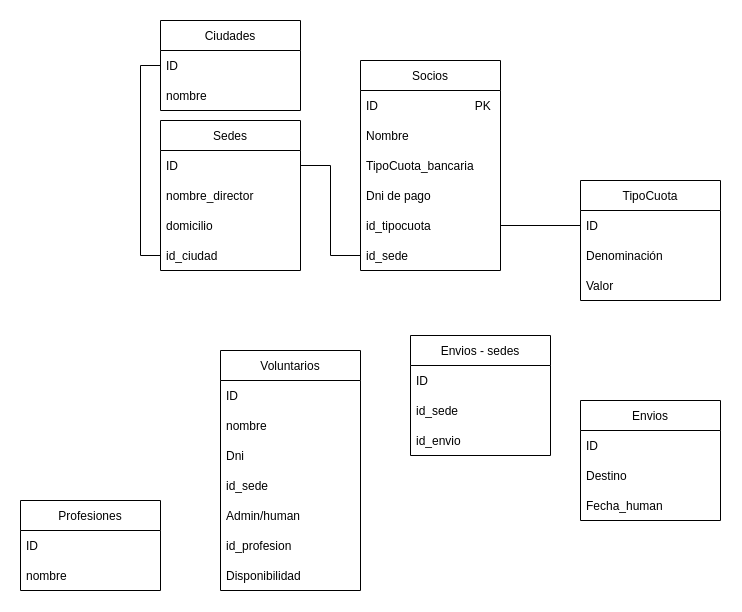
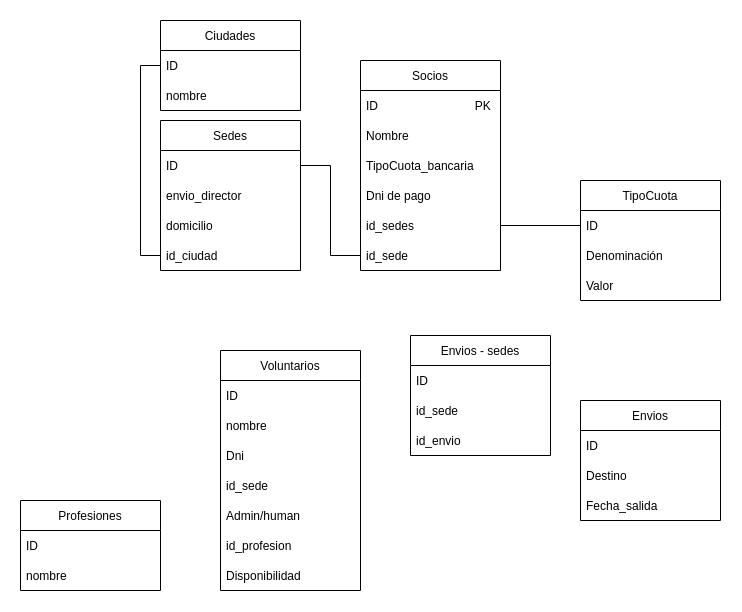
  <mxCell id="0" />
  <mxCell id="1" parent="0" />
  <mxCell id="2" value="Socios" style="swimlane;fontStyle=0;childLayout=stackLayout;horizontal=1;startSize=30;horizontalStack=0;resizeParent=1;resizeParentMax=0;resizeLast=0;collapsible=1;marginBottom=0;" vertex="1" parent="1"><mxGeometry x="360" y="60" width="140" height="210" as="geometry" /></mxCell>
  <mxCell id="3" value="ID                             PK" style="text;strokeColor=none;fillColor=none;align=left;verticalAlign=middle;spacingLeft=4;spacingRight=4;overflow=hidden;points=[[0,0.5],[1,0.5]];portConstraint=eastwest;rotatable=0;" vertex="1" parent="2"><mxGeometry y="30" width="140" height="30" as="geometry" /></mxCell>
  <mxCell id="4" value="Nombre" style="text;strokeColor=none;fillColor=none;align=left;verticalAlign=middle;spacingLeft=4;spacingRight=4;overflow=hidden;points=[[0,0.5],[1,0.5]];portConstraint=eastwest;rotatable=0;" vertex="1" parent="2"><mxGeometry y="60" width="140" height="30" as="geometry" /></mxCell>
  <mxCell id="5" value="TipoCuota_bancaria" style="text;strokeColor=none;fillColor=none;align=left;verticalAlign=middle;spacingLeft=4;spacingRight=4;overflow=hidden;points=[[0,0.5],[1,0.5]];portConstraint=eastwest;rotatable=0;" vertex="1" parent="2"><mxGeometry y="90" width="140" height="30" as="geometry" /></mxCell>
  <mxCell id="6" value="Dni de pago" style="text;strokeColor=none;fillColor=none;align=left;verticalAlign=middle;spacingLeft=4;spacingRight=4;overflow=hidden;points=[[0,0.5],[1,0.5]];portConstraint=eastwest;rotatable=0;" vertex="1" parent="2"><mxGeometry y="120" width="140" height="30" as="geometry" /></mxCell>
- <mxCell id="7" value="id_tipocuota" style="text;strokeColor=none;fillColor=none;align=left;verticalAlign=middle;spacingLeft=4;spacingRight=4;overflow=hidden;points=[[0,0.5],[1,0.5]];portConstraint=eastwest;rotatable=0;" vertex="1" parent="2"><mxGeometry y="150" width="140" height="30" as="geometry" /></mxCell>
+ <mxCell id="7" value="id_sedes" style="text;strokeColor=none;fillColor=none;align=left;verticalAlign=middle;spacingLeft=4;spacingRight=4;overflow=hidden;points=[[0,0.5],[1,0.5]];portConstraint=eastwest;rotatable=0;" vertex="1" parent="2"><mxGeometry y="150" width="140" height="30" as="geometry" /></mxCell>
  <mxCell id="8" value="id_sede" style="text;strokeColor=none;fillColor=none;align=left;verticalAlign=middle;spacingLeft=4;spacingRight=4;overflow=hidden;points=[[0,0.5],[1,0.5]];portConstraint=eastwest;rotatable=0;" vertex="1" parent="2"><mxGeometry y="180" width="140" height="30" as="geometry" /></mxCell>
  <mxCell id="9" value="TipoCuota" style="swimlane;fontStyle=0;childLayout=stackLayout;horizontal=1;startSize=30;horizontalStack=0;resizeParent=1;resizeParentMax=0;resizeLast=0;collapsible=1;marginBottom=0;" vertex="1" parent="1"><mxGeometry x="580" y="180" width="140" height="120" as="geometry" /></mxCell>
  <mxCell id="10" value="ID" style="text;strokeColor=none;fillColor=none;align=left;verticalAlign=middle;spacingLeft=4;spacingRight=4;overflow=hidden;points=[[0,0.5],[1,0.5]];portConstraint=eastwest;rotatable=0;" vertex="1" parent="9"><mxGeometry y="30" width="140" height="30" as="geometry" /></mxCell>
  <mxCell id="11" value="Denominación" style="text;strokeColor=none;fillColor=none;align=left;verticalAlign=middle;spacingLeft=4;spacingRight=4;overflow=hidden;points=[[0,0.5],[1,0.5]];portConstraint=eastwest;rotatable=0;" vertex="1" parent="9"><mxGeometry y="60" width="140" height="30" as="geometry" /></mxCell>
  <mxCell id="12" value="Valor" style="text;strokeColor=none;fillColor=none;align=left;verticalAlign=middle;spacingLeft=4;spacingRight=4;overflow=hidden;points=[[0,0.5],[1,0.5]];portConstraint=eastwest;rotatable=0;" vertex="1" parent="9"><mxGeometry y="90" width="140" height="30" as="geometry" /></mxCell>
  <mxCell id="13" value="Sedes" style="swimlane;fontStyle=0;childLayout=stackLayout;horizontal=1;startSize=30;horizontalStack=0;resizeParent=1;resizeParentMax=0;resizeLast=0;collapsible=1;marginBottom=0;" vertex="1" parent="1"><mxGeometry x="160" y="120" width="140" height="150" as="geometry" /></mxCell>
  <mxCell id="14" value="ID" style="text;strokeColor=none;fillColor=none;align=left;verticalAlign=middle;spacingLeft=4;spacingRight=4;overflow=hidden;points=[[0,0.5],[1,0.5]];portConstraint=eastwest;rotatable=0;" vertex="1" parent="13"><mxGeometry y="30" width="140" height="30" as="geometry" /></mxCell>
- <mxCell id="15" value="nombre_director" style="text;strokeColor=none;fillColor=none;align=left;verticalAlign=middle;spacingLeft=4;spacingRight=4;overflow=hidden;points=[[0,0.5],[1,0.5]];portConstraint=eastwest;rotatable=0;" vertex="1" parent="13"><mxGeometry y="60" width="140" height="30" as="geometry" /></mxCell>
+ <mxCell id="15" value="envio_director" style="text;strokeColor=none;fillColor=none;align=left;verticalAlign=middle;spacingLeft=4;spacingRight=4;overflow=hidden;points=[[0,0.5],[1,0.5]];portConstraint=eastwest;rotatable=0;" vertex="1" parent="13"><mxGeometry y="60" width="140" height="30" as="geometry" /></mxCell>
  <mxCell id="16" value="domicilio" style="text;strokeColor=none;fillColor=none;align=left;verticalAlign=middle;spacingLeft=4;spacingRight=4;overflow=hidden;points=[[0,0.5],[1,0.5]];portConstraint=eastwest;rotatable=0;" vertex="1" parent="13"><mxGeometry y="90" width="140" height="30" as="geometry" /></mxCell>
  <mxCell id="17" value="id_ciudad" style="text;strokeColor=none;fillColor=none;align=left;verticalAlign=middle;spacingLeft=4;spacingRight=4;overflow=hidden;points=[[0,0.5],[1,0.5]];portConstraint=eastwest;rotatable=0;" vertex="1" parent="13"><mxGeometry y="120" width="140" height="30" as="geometry" /></mxCell>
  <mxCell id="18" value="Ciudades" style="swimlane;fontStyle=0;childLayout=stackLayout;horizontal=1;startSize=30;horizontalStack=0;resizeParent=1;resizeParentMax=0;resizeLast=0;collapsible=1;marginBottom=0;" vertex="1" parent="1"><mxGeometry x="160" y="20" width="140" height="90" as="geometry" /></mxCell>
  <mxCell id="19" value="ID" style="text;strokeColor=none;fillColor=none;align=left;verticalAlign=middle;spacingLeft=4;spacingRight=4;overflow=hidden;points=[[0,0.5],[1,0.5]];portConstraint=eastwest;rotatable=0;" vertex="1" parent="18"><mxGeometry y="30" width="140" height="30" as="geometry" /></mxCell>
  <mxCell id="20" value="nombre" style="text;strokeColor=none;fillColor=none;align=left;verticalAlign=middle;spacingLeft=4;spacingRight=4;overflow=hidden;points=[[0,0.5],[1,0.5]];portConstraint=eastwest;rotatable=0;" vertex="1" parent="18"><mxGeometry y="60" width="140" height="30" as="geometry" /></mxCell>
  <mxCell id="21" value="Voluntarios" style="swimlane;fontStyle=0;childLayout=stackLayout;horizontal=1;startSize=30;horizontalStack=0;resizeParent=1;resizeParentMax=0;resizeLast=0;collapsible=1;marginBottom=0;" vertex="1" parent="1"><mxGeometry x="220" y="350" width="140" height="240" as="geometry" /></mxCell>
  <mxCell id="22" value="ID" style="text;strokeColor=none;fillColor=none;align=left;verticalAlign=middle;spacingLeft=4;spacingRight=4;overflow=hidden;points=[[0,0.5],[1,0.5]];portConstraint=eastwest;rotatable=0;" vertex="1" parent="21"><mxGeometry y="30" width="140" height="30" as="geometry" /></mxCell>
  <mxCell id="23" value="nombre" style="text;strokeColor=none;fillColor=none;align=left;verticalAlign=middle;spacingLeft=4;spacingRight=4;overflow=hidden;points=[[0,0.5],[1,0.5]];portConstraint=eastwest;rotatable=0;" vertex="1" parent="21"><mxGeometry y="60" width="140" height="30" as="geometry" /></mxCell>
  <mxCell id="24" value="Dni" style="text;strokeColor=none;fillColor=none;align=left;verticalAlign=middle;spacingLeft=4;spacingRight=4;overflow=hidden;points=[[0,0.5],[1,0.5]];portConstraint=eastwest;rotatable=0;fontStyle=0" vertex="1" parent="21"><mxGeometry y="90" width="140" height="30" as="geometry" /></mxCell>
  <mxCell id="25" value="id_sede" style="text;strokeColor=none;fillColor=none;align=left;verticalAlign=middle;spacingLeft=4;spacingRight=4;overflow=hidden;points=[[0,0.5],[1,0.5]];portConstraint=eastwest;rotatable=0;fontStyle=0" vertex="1" parent="21"><mxGeometry y="120" width="140" height="30" as="geometry" /></mxCell>
  <mxCell id="26" value="Admin/human" style="text;strokeColor=none;fillColor=none;align=left;verticalAlign=middle;spacingLeft=4;spacingRight=4;overflow=hidden;points=[[0,0.5],[1,0.5]];portConstraint=eastwest;rotatable=0;" vertex="1" parent="21"><mxGeometry y="150" width="140" height="30" as="geometry" /></mxCell>
  <mxCell id="27" value="id_profesion" style="text;strokeColor=none;fillColor=none;align=left;verticalAlign=middle;spacingLeft=4;spacingRight=4;overflow=hidden;points=[[0,0.5],[1,0.5]];portConstraint=eastwest;rotatable=0;" vertex="1" parent="21"><mxGeometry y="180" width="140" height="30" as="geometry" /></mxCell>
  <mxCell id="28" value="Disponibilidad" style="text;strokeColor=none;fillColor=none;align=left;verticalAlign=middle;spacingLeft=4;spacingRight=4;overflow=hidden;points=[[0,0.5],[1,0.5]];portConstraint=eastwest;rotatable=0;" vertex="1" parent="21"><mxGeometry y="210" width="140" height="30" as="geometry" /></mxCell>
  <mxCell id="29" value="Envios" style="swimlane;fontStyle=0;childLayout=stackLayout;horizontal=1;startSize=30;horizontalStack=0;resizeParent=1;resizeParentMax=0;resizeLast=0;collapsible=1;marginBottom=0;" vertex="1" parent="1"><mxGeometry x="580" y="400" width="140" height="120" as="geometry" /></mxCell>
  <mxCell id="30" value="ID" style="text;strokeColor=none;fillColor=none;align=left;verticalAlign=middle;spacingLeft=4;spacingRight=4;overflow=hidden;points=[[0,0.5],[1,0.5]];portConstraint=eastwest;rotatable=0;" vertex="1" parent="29"><mxGeometry y="30" width="140" height="30" as="geometry" /></mxCell>
  <mxCell id="31" value="Destino" style="text;strokeColor=none;fillColor=none;align=left;verticalAlign=middle;spacingLeft=4;spacingRight=4;overflow=hidden;points=[[0,0.5],[1,0.5]];portConstraint=eastwest;rotatable=0;" vertex="1" parent="29"><mxGeometry y="60" width="140" height="30" as="geometry" /></mxCell>
- <mxCell id="32" value="Fecha_human" style="text;strokeColor=none;fillColor=none;align=left;verticalAlign=middle;spacingLeft=4;spacingRight=4;overflow=hidden;points=[[0,0.5],[1,0.5]];portConstraint=eastwest;rotatable=0;" vertex="1" parent="29"><mxGeometry y="90" width="140" height="30" as="geometry" /></mxCell>
+ <mxCell id="32" value="Fecha_salida" style="text;strokeColor=none;fillColor=none;align=left;verticalAlign=middle;spacingLeft=4;spacingRight=4;overflow=hidden;points=[[0,0.5],[1,0.5]];portConstraint=eastwest;rotatable=0;" vertex="1" parent="29"><mxGeometry y="90" width="140" height="30" as="geometry" /></mxCell>
  <mxCell id="33" value="Envios - sedes" style="swimlane;fontStyle=0;childLayout=stackLayout;horizontal=1;startSize=30;horizontalStack=0;resizeParent=1;resizeParentMax=0;resizeLast=0;collapsible=1;marginBottom=0;" vertex="1" parent="1"><mxGeometry x="410" y="335" width="140" height="120" as="geometry" /></mxCell>
  <mxCell id="34" value="ID" style="text;strokeColor=none;fillColor=none;align=left;verticalAlign=middle;spacingLeft=4;spacingRight=4;overflow=hidden;points=[[0,0.5],[1,0.5]];portConstraint=eastwest;rotatable=0;" vertex="1" parent="33"><mxGeometry y="30" width="140" height="30" as="geometry" /></mxCell>
  <mxCell id="35" value="id_sede" style="text;strokeColor=none;fillColor=none;align=left;verticalAlign=middle;spacingLeft=4;spacingRight=4;overflow=hidden;points=[[0,0.5],[1,0.5]];portConstraint=eastwest;rotatable=0;" vertex="1" parent="33"><mxGeometry y="60" width="140" height="30" as="geometry" /></mxCell>
  <mxCell id="36" value="id_envio" style="text;strokeColor=none;fillColor=none;align=left;verticalAlign=middle;spacingLeft=4;spacingRight=4;overflow=hidden;points=[[0,0.5],[1,0.5]];portConstraint=eastwest;rotatable=0;" vertex="1" parent="33"><mxGeometry y="90" width="140" height="30" as="geometry" /></mxCell>
  <mxCell id="37" style="edgeStyle=orthogonalEdgeStyle;rounded=0;orthogonalLoop=1;jettySize=auto;html=1;entryX=0;entryY=0.5;entryDx=0;entryDy=0;endArrow=none;endFill=0;" edge="1" parent="1" source="7" target="10"><mxGeometry relative="1" as="geometry" /></mxCell>
  <mxCell id="38" style="edgeStyle=orthogonalEdgeStyle;rounded=0;orthogonalLoop=1;jettySize=auto;html=1;entryX=1;entryY=0.5;entryDx=0;entryDy=0;endArrow=none;endFill=0;" edge="1" parent="1" source="8" target="14"><mxGeometry relative="1" as="geometry" /></mxCell>
  <mxCell id="39" style="edgeStyle=orthogonalEdgeStyle;rounded=0;orthogonalLoop=1;jettySize=auto;html=1;entryX=0;entryY=0.5;entryDx=0;entryDy=0;endArrow=none;endFill=0;" edge="1" parent="1" source="17" target="19"><mxGeometry relative="1" as="geometry" /></mxCell>
  <mxCell id="40" value="Profesiones" style="swimlane;fontStyle=0;childLayout=stackLayout;horizontal=1;startSize=30;horizontalStack=0;resizeParent=1;resizeParentMax=0;resizeLast=0;collapsible=1;marginBottom=0;" vertex="1" parent="1"><mxGeometry x="20" y="500" width="140" height="90" as="geometry" /></mxCell>
  <mxCell id="41" value="ID" style="text;strokeColor=none;fillColor=none;align=left;verticalAlign=middle;spacingLeft=4;spacingRight=4;overflow=hidden;points=[[0,0.5],[1,0.5]];portConstraint=eastwest;rotatable=0;" vertex="1" parent="40"><mxGeometry y="30" width="140" height="30" as="geometry" /></mxCell>
  <mxCell id="42" value="nombre" style="text;strokeColor=none;fillColor=none;align=left;verticalAlign=middle;spacingLeft=4;spacingRight=4;overflow=hidden;points=[[0,0.5],[1,0.5]];portConstraint=eastwest;rotatable=0;" vertex="1" parent="40"><mxGeometry y="60" width="140" height="30" as="geometry" /></mxCell>
